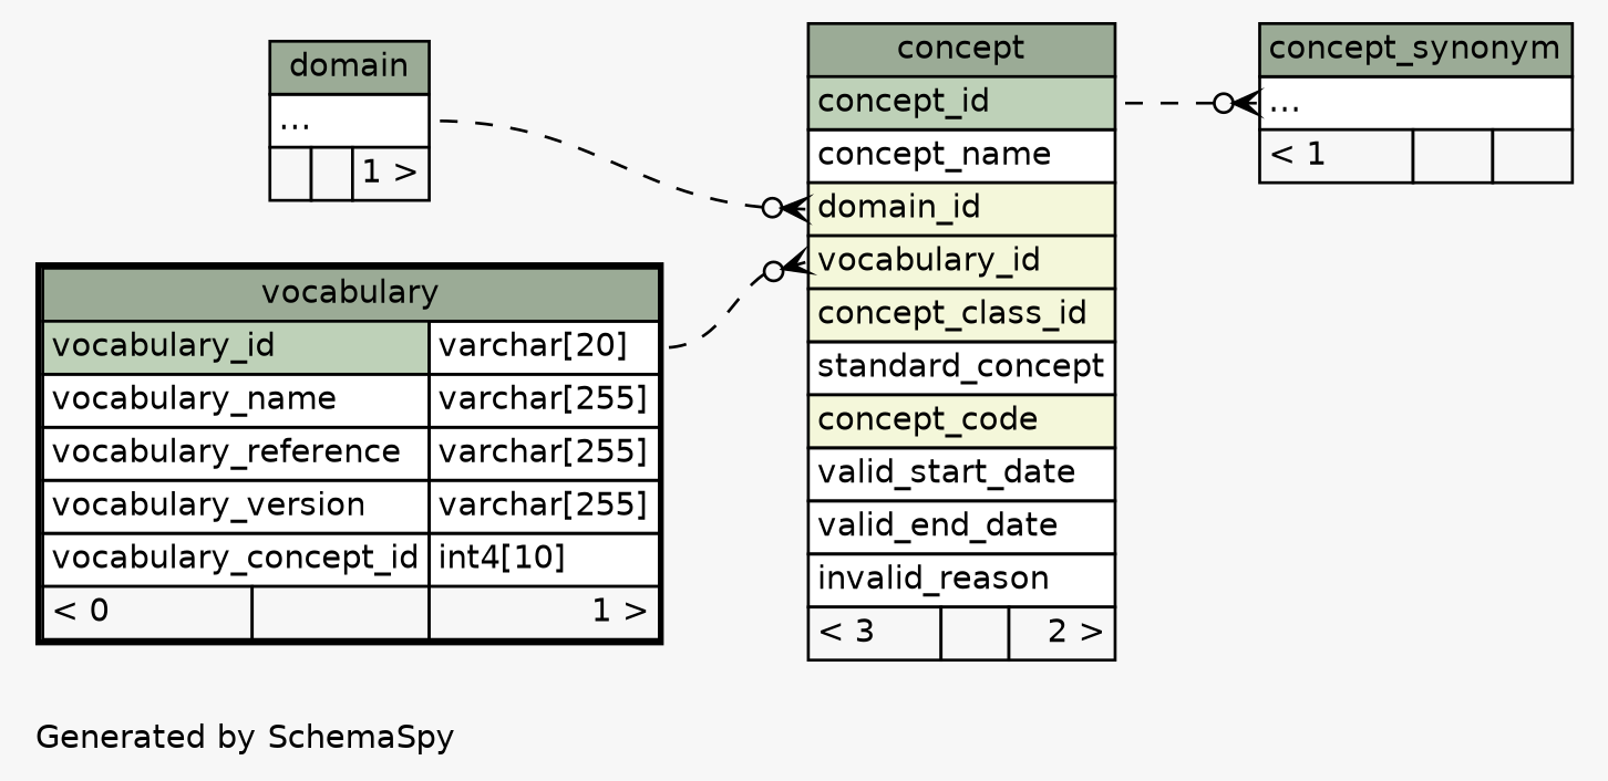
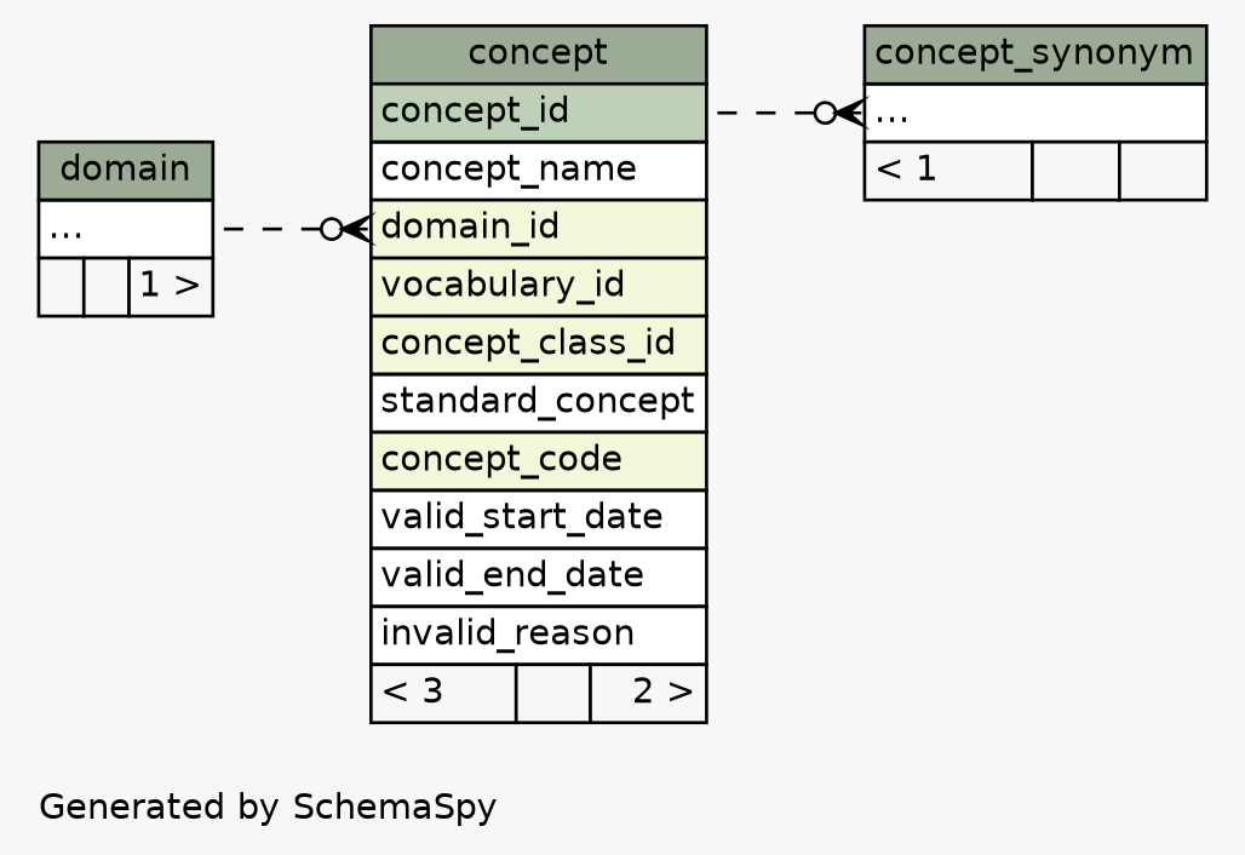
  digraph {
    bgcolor="#f7f7f7"
    fontname=Helvetica
    fontsize=11
    label="\nGenerated by SchemaSpy"
    labeljust=l
    nodesep=0.18
    rankdir=RL
    ranksep=0.46
    node [fontname=Helvetica fontsize=11 shape=plaintext]
    edge [arrowhead=none arrowsize=0.8 arrowtail=crowodot dir=back style=dashed]
    n1 [label=<     <TABLE BORDER="0" CELLBORDER="1" CELLSPACING="0" BGCOLOR="#ffffff">       <TR><TD COLSPAN="3" BGCOLOR="#9bab96" ALIGN="CENTER">concept</TD></TR>       <TR><TD PORT="concept_id" COLSPAN="3" BGCOLOR="#bed1b8" ALIGN="LEFT">concept_id</TD></TR>       <TR><TD PORT="concept_name" COLSPAN="3" ALIGN="LEFT">concept_name</TD></TR>       <TR><TD PORT="domain_id" COLSPAN="3" BGCOLOR="#f4f7da" ALIGN="LEFT">domain_id</TD></TR>       <TR><TD PORT="vocabulary_id" COLSPAN="3" BGCOLOR="#f4f7da" ALIGN="LEFT">vocabulary_id</TD></TR>       <TR><TD PORT="concept_class_id" COLSPAN="3" BGCOLOR="#f4f7da" ALIGN="LEFT">concept_class_id</TD></TR>       <TR><TD PORT="standard_concept" COLSPAN="3" ALIGN="LEFT">standard_concept</TD></TR>       <TR><TD PORT="concept_code" COLSPAN="3" BGCOLOR="#f4f7da" ALIGN="LEFT">concept_code</TD></TR>       <TR><TD PORT="valid_start_date" COLSPAN="3" ALIGN="LEFT">valid_start_date</TD></TR>       <TR><TD PORT="valid_end_date" COLSPAN="3" ALIGN="LEFT">valid_end_date</TD></TR>       <TR><TD PORT="invalid_reason" COLSPAN="3" ALIGN="LEFT">invalid_reason</TD></TR>       <TR><TD ALIGN="LEFT" BGCOLOR="#f7f7f7">&lt; 3</TD><TD ALIGN="RIGHT" BGCOLOR="#f7f7f7">  </TD><TD ALIGN="RIGHT" BGCOLOR="#f7f7f7">2 &gt;</TD></TR>     </TABLE>>]
    n2 [label=<     <TABLE BORDER="0" CELLBORDER="1" CELLSPACING="0" BGCOLOR="#ffffff">       <TR><TD COLSPAN="3" BGCOLOR="#9bab96" ALIGN="CENTER">domain</TD></TR>       <TR><TD PORT="elipses" COLSPAN="3" ALIGN="LEFT">...</TD></TR>       <TR><TD ALIGN="LEFT" BGCOLOR="#f7f7f7">  </TD><TD ALIGN="RIGHT" BGCOLOR="#f7f7f7">  </TD><TD ALIGN="RIGHT" BGCOLOR="#f7f7f7">1 &gt;</TD></TR>     </TABLE>>]
-   n3 [label=<     <TABLE BORDER="2" CELLBORDER="1" CELLSPACING="0" BGCOLOR="#ffffff">       <TR><TD COLSPAN="3" BGCOLOR="#9bab96" ALIGN="CENTER">vocabulary</TD></TR>       <TR><TD PORT="vocabulary_id" COLSPAN="2" BGCOLOR="#bed1b8" ALIGN="LEFT">vocabulary_id</TD><TD PORT="vocabulary_id.type" ALIGN="LEFT">varchar[20]</TD></TR>       <TR><TD PORT="vocabulary_name" COLSPAN="2" ALIGN="LEFT">vocabulary_name</TD><TD PORT="vocabulary_name.type" ALIGN="LEFT">varchar[255]</TD></TR>       <TR><TD PORT="vocabulary_reference" COLSPAN="2" ALIGN="LEFT">vocabulary_reference</TD><TD PORT="vocabulary_reference.type" ALIGN="LEFT">varchar[255]</TD></TR>       <TR><TD PORT="vocabulary_version" COLSPAN="2" ALIGN="LEFT">vocabulary_version</TD><TD PORT="vocabulary_version.type" ALIGN="LEFT">varchar[255]</TD></TR>       <TR><TD PORT="vocabulary_concept_id" COLSPAN="2" ALIGN="LEFT">vocabulary_concept_id</TD><TD PORT="vocabulary_concept_id.type" ALIGN="LEFT">int4[10]</TD></TR>       <TR><TD ALIGN="LEFT" BGCOLOR="#f7f7f7">&lt; 0</TD><TD ALIGN="RIGHT" BGCOLOR="#f7f7f7">  </TD><TD ALIGN="RIGHT" BGCOLOR="#f7f7f7">1 &gt;</TD></TR>     </TABLE>>]
    n4 [label=<     <TABLE BORDER="0" CELLBORDER="1" CELLSPACING="0" BGCOLOR="#ffffff">       <TR><TD COLSPAN="3" BGCOLOR="#9bab96" ALIGN="CENTER">concept_synonym</TD></TR>       <TR><TD PORT="elipses" COLSPAN="3" ALIGN="LEFT">...</TD></TR>       <TR><TD ALIGN="LEFT" BGCOLOR="#f7f7f7">&lt; 1</TD><TD ALIGN="RIGHT" BGCOLOR="#f7f7f7">  </TD><TD ALIGN="RIGHT" BGCOLOR="#f7f7f7">  </TD></TR>     </TABLE>>]
    n1 -> n2 [headport="elipses:e" tailport="domain_id:w"]
-   n1 -> n3 [headport="vocabulary_id.type:e" tailport="vocabulary_id:w"]
    n4 -> n1 [headport="concept_id:e" tailport="elipses:w"]
  }
